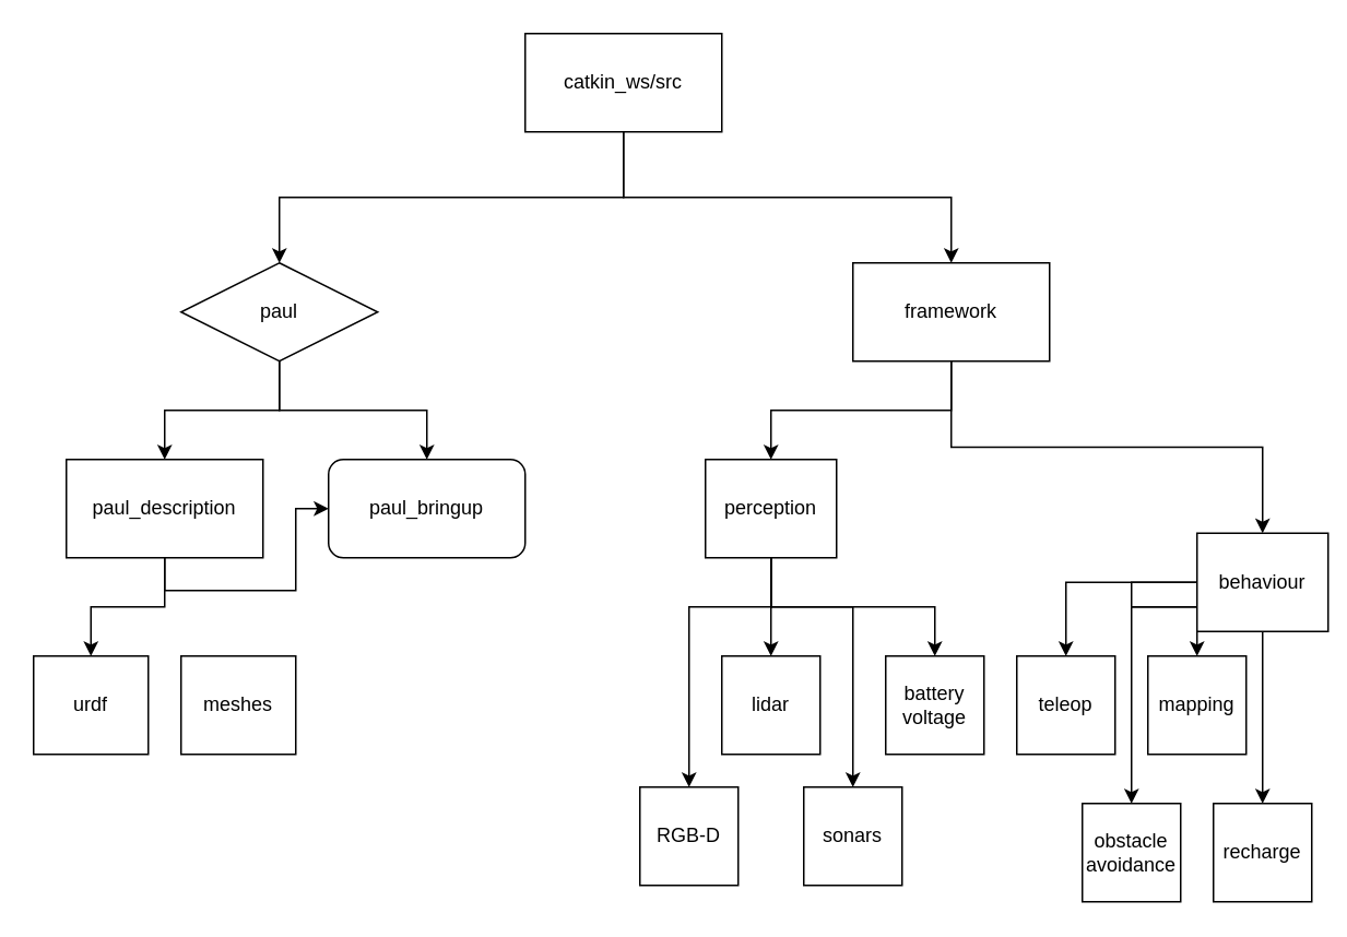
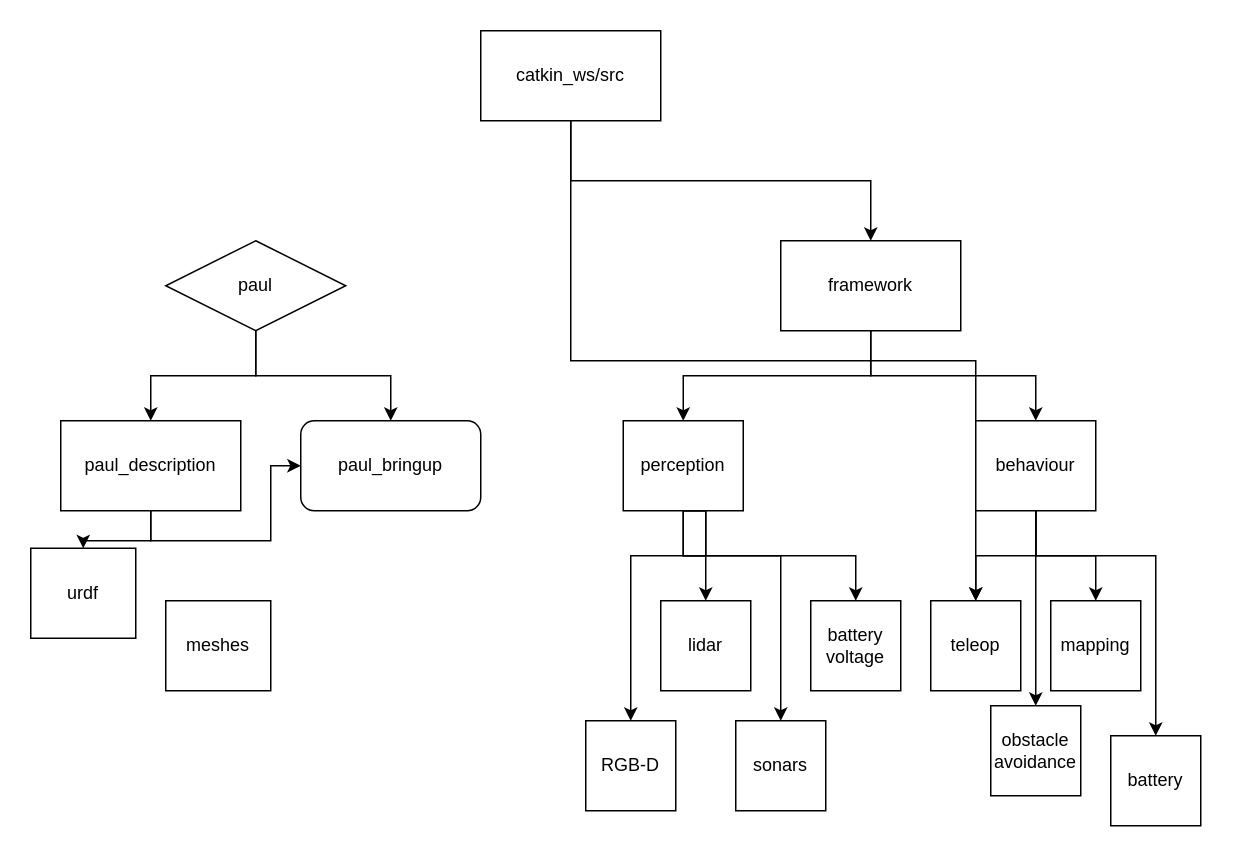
  <mxCell id="0" />
  <mxCell id="1" parent="0" />
- <mxCell id="2" style="edgeStyle=orthogonalEdgeStyle;rounded=0;orthogonalLoop=1;jettySize=auto;html=1;entryX=0.5;entryY=0;entryDx=0;entryDy=0;exitX=0.5;exitY=1;exitDx=0;exitDy=0;" edge="1" parent="1" source="4" target="7"><mxGeometry relative="1" as="geometry" /></mxCell>
+ <mxCell id="2" style="edgeStyle=orthogonalEdgeStyle;rounded=0;orthogonalLoop=1;jettySize=auto;html=1;exitX=0.5;exitY=1;exitDx=0;exitDy=0;" edge="1" parent="1" source="4" target="31"><mxGeometry relative="1" as="geometry" /></mxCell>
  <mxCell id="3" style="edgeStyle=orthogonalEdgeStyle;rounded=0;orthogonalLoop=1;jettySize=auto;html=1;exitX=0.5;exitY=1;exitDx=0;exitDy=0;entryX=0.5;entryY=0;entryDx=0;entryDy=0;" edge="1" parent="1" source="4" target="10"><mxGeometry relative="1" as="geometry" /></mxCell>
  <mxCell id="4" value="catkin_ws/src" style="rounded=0;whiteSpace=wrap;html=1;" vertex="1" parent="1"><mxGeometry x="320" y="20" width="120" height="60" as="geometry" /></mxCell>
  <mxCell id="5" style="edgeStyle=orthogonalEdgeStyle;rounded=0;orthogonalLoop=1;jettySize=auto;html=1;entryX=0.5;entryY=0;entryDx=0;entryDy=0;" edge="1" parent="1" source="7" target="11"><mxGeometry relative="1" as="geometry" /></mxCell>
  <mxCell id="6" style="edgeStyle=orthogonalEdgeStyle;rounded=0;orthogonalLoop=1;jettySize=auto;html=1;entryX=0.5;entryY=0;entryDx=0;entryDy=0;" edge="1" parent="1" source="7" target="14"><mxGeometry relative="1" as="geometry" /></mxCell>
  <mxCell id="7" value="paul" style="rhombus;whiteSpace=wrap;html=1;" vertex="1" parent="1"><mxGeometry x="110" y="160" width="120" height="60" as="geometry" /></mxCell>
  <mxCell id="8" style="edgeStyle=orthogonalEdgeStyle;rounded=0;orthogonalLoop=1;jettySize=auto;html=1;entryX=0.5;entryY=0;entryDx=0;entryDy=0;exitX=0.5;exitY=1;exitDx=0;exitDy=0;" edge="1" parent="1" source="10" target="19"><mxGeometry relative="1" as="geometry" /></mxCell>
  <mxCell id="9" style="edgeStyle=orthogonalEdgeStyle;rounded=0;orthogonalLoop=1;jettySize=auto;html=1;exitX=0.5;exitY=1;exitDx=0;exitDy=0;entryX=0.5;entryY=0;entryDx=0;entryDy=0;" edge="1" parent="1" source="10" target="24"><mxGeometry relative="1" as="geometry" /></mxCell>
  <mxCell id="10" value="framework" style="rounded=0;whiteSpace=wrap;html=1;" vertex="1" parent="1"><mxGeometry x="520" y="160" width="120" height="60" as="geometry" /></mxCell>
  <mxCell id="11" value="paul_bringup" style="whiteSpace=wrap;html=1;rounded=1;" vertex="1" parent="1"><mxGeometry x="200" y="280" width="120" height="60" as="geometry" /></mxCell>
  <mxCell id="12" style="edgeStyle=orthogonalEdgeStyle;rounded=0;orthogonalLoop=1;jettySize=auto;html=1;entryX=0.5;entryY=0;entryDx=0;entryDy=0;" edge="1" parent="1" source="14" target="27"><mxGeometry relative="1" as="geometry" /></mxCell>
  <mxCell id="13" style="edgeStyle=orthogonalEdgeStyle;rounded=0;orthogonalLoop=1;jettySize=auto;html=1;exitX=0.5;exitY=1;exitDx=0;exitDy=0;" edge="1" parent="1" source="14" target="11"><mxGeometry relative="1" as="geometry" /></mxCell>
  <mxCell id="14" value="paul_description" style="rounded=0;whiteSpace=wrap;html=1;" vertex="1" parent="1"><mxGeometry x="40" y="280" width="120" height="60" as="geometry" /></mxCell>
  <mxCell id="15" style="edgeStyle=orthogonalEdgeStyle;rounded=0;orthogonalLoop=1;jettySize=auto;html=1;exitX=0.5;exitY=1;exitDx=0;exitDy=0;entryX=0.5;entryY=0;entryDx=0;entryDy=0;" edge="1" parent="1" source="19" target="25"><mxGeometry relative="1" as="geometry"><Array as="points"><mxPoint x="470" y="370" /><mxPoint x="420" y="370" /></Array></mxGeometry></mxCell>
  <mxCell id="16" style="edgeStyle=orthogonalEdgeStyle;rounded=0;orthogonalLoop=1;jettySize=auto;html=1;exitX=0.5;exitY=1;exitDx=0;exitDy=0;entryX=0.5;entryY=0;entryDx=0;entryDy=0;" edge="1" parent="1" source="19" target="26"><mxGeometry relative="1" as="geometry" /></mxCell>
  <mxCell id="17" style="edgeStyle=orthogonalEdgeStyle;rounded=0;orthogonalLoop=1;jettySize=auto;html=1;entryX=0.5;entryY=0;entryDx=0;entryDy=0;exitX=0.5;exitY=1;exitDx=0;exitDy=0;" edge="1" parent="1" source="19" target="29"><mxGeometry relative="1" as="geometry"><Array as="points"><mxPoint x="470" y="370" /><mxPoint x="520" y="370" /></Array></mxGeometry></mxCell>
  <mxCell id="18" style="edgeStyle=orthogonalEdgeStyle;rounded=0;orthogonalLoop=1;jettySize=auto;html=1;entryX=0.5;entryY=0;entryDx=0;entryDy=0;exitX=0.5;exitY=1;exitDx=0;exitDy=0;" edge="1" parent="1" source="19" target="30"><mxGeometry relative="1" as="geometry" /></mxCell>
- <mxCell id="19" value="perception" style="rounded=0;whiteSpace=wrap;html=1;" vertex="1" parent="1"><mxGeometry x="430" y="280" width="80" height="60" as="geometry" /></mxCell>
+ <mxCell id="19" value="perception" style="rounded=0;whiteSpace=wrap;html=1;" vertex="1" parent="1"><mxGeometry x="415" y="280" width="80" height="60" as="geometry" /></mxCell>
  <mxCell id="20" style="edgeStyle=orthogonalEdgeStyle;rounded=0;orthogonalLoop=1;jettySize=auto;html=1;entryX=0.5;entryY=0;entryDx=0;entryDy=0;" edge="1" parent="1" source="24" target="31"><mxGeometry relative="1" as="geometry" /></mxCell>
  <mxCell id="21" style="edgeStyle=orthogonalEdgeStyle;rounded=0;orthogonalLoop=1;jettySize=auto;html=1;entryX=0.5;entryY=0;entryDx=0;entryDy=0;" edge="1" parent="1" source="24" target="32"><mxGeometry relative="1" as="geometry"><Array as="points"><mxPoint x="690" y="390" /><mxPoint x="690" y="390" /></Array></mxGeometry></mxCell>
  <mxCell id="22" style="edgeStyle=orthogonalEdgeStyle;rounded=0;orthogonalLoop=1;jettySize=auto;html=1;entryX=0.5;entryY=0;entryDx=0;entryDy=0;" edge="1" parent="1" source="24" target="34"><mxGeometry relative="1" as="geometry"><Array as="points"><mxPoint x="690" y="370" /><mxPoint x="730" y="370" /></Array></mxGeometry></mxCell>
  <mxCell id="23" style="edgeStyle=orthogonalEdgeStyle;rounded=0;orthogonalLoop=1;jettySize=auto;html=1;entryX=0.5;entryY=0;entryDx=0;entryDy=0;" edge="1" parent="1" source="24" target="33"><mxGeometry relative="1" as="geometry"><Array as="points"><mxPoint x="690" y="370" /><mxPoint x="770" y="370" /></Array></mxGeometry></mxCell>
- <mxCell id="24" value="behaviour" style="rounded=0;whiteSpace=wrap;html=1;" vertex="1" parent="1"><mxGeometry x="730" y="325" width="80" height="60" as="geometry" /></mxCell>
+ <mxCell id="24" value="behaviour" style="rounded=0;whiteSpace=wrap;html=1;" vertex="1" parent="1"><mxGeometry x="650" y="280" width="80" height="60" as="geometry" /></mxCell>
  <mxCell id="25" value="RGB-D" style="rounded=0;whiteSpace=wrap;html=1;" vertex="1" parent="1"><mxGeometry x="390" y="480" width="60" height="60" as="geometry" /></mxCell>
  <mxCell id="26" value="lidar" style="rounded=0;whiteSpace=wrap;html=1;" vertex="1" parent="1"><mxGeometry x="440" y="400" width="60" height="60" as="geometry" /></mxCell>
- <mxCell id="27" value="urdf" style="rounded=0;whiteSpace=wrap;html=1;" vertex="1" parent="1"><mxGeometry x="20" y="400" width="70" height="60" as="geometry" /></mxCell>
+ <mxCell id="27" value="urdf" style="rounded=0;whiteSpace=wrap;html=1;" vertex="1" parent="1"><mxGeometry x="20" y="365" width="70" height="60" as="geometry" /></mxCell>
  <mxCell id="28" value="meshes" style="rounded=0;whiteSpace=wrap;html=1;" vertex="1" parent="1"><mxGeometry x="110" y="400" width="70" height="60" as="geometry" /></mxCell>
  <mxCell id="29" value="sonars" style="rounded=0;whiteSpace=wrap;html=1;" vertex="1" parent="1"><mxGeometry x="490" y="480" width="60" height="60" as="geometry" /></mxCell>
  <mxCell id="30" value="battery voltage" style="rounded=0;whiteSpace=wrap;html=1;" vertex="1" parent="1"><mxGeometry x="540" y="400" width="60" height="60" as="geometry" /></mxCell>
  <mxCell id="31" value="teleop" style="rounded=0;whiteSpace=wrap;html=1;" vertex="1" parent="1"><mxGeometry x="620" y="400" width="60" height="60" as="geometry" /></mxCell>
- <mxCell id="32" value="obstacle avoidance" style="rounded=0;whiteSpace=wrap;html=1;" vertex="1" parent="1"><mxGeometry x="660" y="490" width="60" height="60" as="geometry" /></mxCell>
- <mxCell id="33" value="recharge" style="rounded=0;whiteSpace=wrap;html=1;" vertex="1" parent="1"><mxGeometry x="740" y="490" width="60" height="60" as="geometry" /></mxCell>
+ <mxCell id="32" value="obstacle avoidance" style="rounded=0;whiteSpace=wrap;html=1;" vertex="1" parent="1"><mxGeometry x="660" y="470" width="60" height="60" as="geometry" /></mxCell>
+ <mxCell id="33" value="battery" style="rounded=0;whiteSpace=wrap;html=1;" vertex="1" parent="1"><mxGeometry x="740" y="490" width="60" height="60" as="geometry" /></mxCell>
  <mxCell id="34" value="mapping" style="rounded=0;whiteSpace=wrap;html=1;" vertex="1" parent="1"><mxGeometry x="700" y="400" width="60" height="60" as="geometry" /></mxCell>
